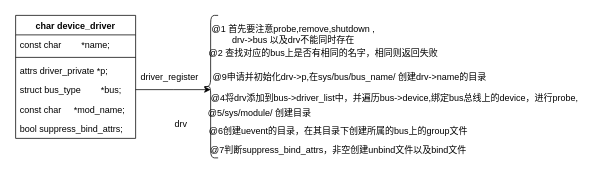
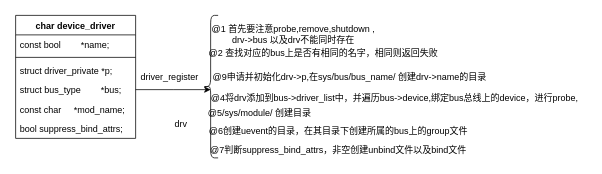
  <mxCell id="0" />
  <mxCell id="1" parent="0" />
  <mxCell id="2" value="char device_driver" style="swimlane;fontStyle=1;align=center;verticalAlign=top;childLayout=stackLayout;horizontal=1;startSize=26;horizontalStack=0;resizeParent=1;resizeParentMax=0;resizeLast=0;collapsible=1;marginBottom=0;" vertex="1" parent="1"><mxGeometry x="20" y="20" width="160" height="164" as="geometry" /></mxCell>
- <mxCell id="3" value="const char        *name;" style="text;strokeColor=none;fillColor=none;align=left;verticalAlign=top;spacingLeft=4;spacingRight=4;overflow=hidden;rotatable=0;points=[[0,0.5],[1,0.5]];portConstraint=eastwest;" vertex="1" parent="2"><mxGeometry y="26" width="160" height="26" as="geometry" /></mxCell>
+ <mxCell id="3" value="const bool        *name;" style="text;strokeColor=none;fillColor=none;align=left;verticalAlign=top;spacingLeft=4;spacingRight=4;overflow=hidden;rotatable=0;points=[[0,0.5],[1,0.5]];portConstraint=eastwest;" vertex="1" parent="2"><mxGeometry y="26" width="160" height="26" as="geometry" /></mxCell>
  <mxCell id="4" value="" style="line;strokeWidth=1;fillColor=none;align=left;verticalAlign=middle;spacingTop=-1;spacingLeft=3;spacingRight=3;rotatable=0;labelPosition=right;points=[];portConstraint=eastwest;" vertex="1" parent="2"><mxGeometry y="52" width="160" height="8" as="geometry" /></mxCell>
- <mxCell id="5" value="attrs driver_private *p;" style="text;strokeColor=none;fillColor=none;align=left;verticalAlign=top;spacingLeft=4;spacingRight=4;overflow=hidden;rotatable=0;points=[[0,0.5],[1,0.5]];portConstraint=eastwest;" vertex="1" parent="2"><mxGeometry y="60" width="160" height="26" as="geometry" /></mxCell>
+ <mxCell id="5" value="struct driver_private *p;" style="text;strokeColor=none;fillColor=none;align=left;verticalAlign=top;spacingLeft=4;spacingRight=4;overflow=hidden;rotatable=0;points=[[0,0.5],[1,0.5]];portConstraint=eastwest;" vertex="1" parent="2"><mxGeometry y="60" width="160" height="26" as="geometry" /></mxCell>
  <mxCell id="6" value="struct bus_type        *bus;" style="text;strokeColor=none;fillColor=none;align=left;verticalAlign=top;spacingLeft=4;spacingRight=4;overflow=hidden;rotatable=0;points=[[0,0.5],[1,0.5]];portConstraint=eastwest;" vertex="1" parent="2"><mxGeometry y="86" width="160" height="26" as="geometry" /></mxCell>
  <mxCell id="7" value="const char     *mod_name;" style="text;strokeColor=none;fillColor=none;align=left;verticalAlign=top;spacingLeft=4;spacingRight=4;overflow=hidden;rotatable=0;points=[[0,0.5],[1,0.5]];portConstraint=eastwest;" vertex="1" parent="2"><mxGeometry y="112" width="160" height="26" as="geometry" /></mxCell>
  <mxCell id="8" value="bool suppress_bind_attrs;" style="text;strokeColor=none;fillColor=none;align=left;verticalAlign=top;spacingLeft=4;spacingRight=4;overflow=hidden;rotatable=0;points=[[0,0.5],[1,0.5]];portConstraint=eastwest;" vertex="1" parent="2"><mxGeometry y="138" width="160" height="26" as="geometry" /></mxCell>
  <mxCell id="9" value="driver_register" style="text;html=1;align=center;verticalAlign=middle;resizable=0;points=[];autosize=1;" vertex="1" parent="1"><mxGeometry x="180" y="92" width="90" height="20" as="geometry" /></mxCell>
  <mxCell id="10" style="edgeStyle=orthogonalEdgeStyle;rounded=0;orthogonalLoop=1;jettySize=auto;html=1;" edge="1" parent="1" source="6"><mxGeometry relative="1" as="geometry"><mxPoint x="280" y="119" as="targetPoint" /></mxGeometry></mxCell>
  <mxCell id="11" value="" style="shape=curlyBracket;whiteSpace=wrap;html=1;rounded=1;" vertex="1" parent="1"><mxGeometry x="270" y="20" width="20" height="190" as="geometry" /></mxCell>
  <mxCell id="12" value="&lt;div&gt;@1 首先要注意probe,remove,shutdown ,&lt;/div&gt;&lt;div&gt;drv-&amp;gt;bus 以及drv不能同时存在&lt;br&gt;&lt;/div&gt;" style="text;html=1;align=center;verticalAlign=middle;resizable=0;points=[];autosize=1;" vertex="1" parent="1"><mxGeometry x="270" y="30" width="240" height="30" as="geometry" /></mxCell>
  <mxCell id="13" value="@2 查找对应的bus上是否有相同的名字，相同则返回失败" style="text;html=1;align=center;verticalAlign=middle;resizable=0;points=[];autosize=1;" vertex="1" parent="1"><mxGeometry x="270" y="60" width="320" height="20" as="geometry" /></mxCell>
  <mxCell id="14" value="drv" style="text;html=1;align=center;verticalAlign=middle;resizable=0;points=[];autosize=1;" vertex="1" parent="1"><mxGeometry x="225" y="155" width="30" height="20" as="geometry" /></mxCell>
  <mxCell id="15" value="@9申请并初始化drv-&amp;gt;p,在sys/bus/bus_name/ 创建drv-&amp;gt;name的目录" style="text;html=1;align=center;verticalAlign=middle;resizable=0;points=[];autosize=1;" vertex="1" parent="1"><mxGeometry x="270" y="92" width="390" height="20" as="geometry" /></mxCell>
  <mxCell id="16" value="@4将drv添加到bus-&amp;gt;driver_list中，并遍历bus-&amp;gt;device,绑定bus总线上的device，进行probe," style="text;html=1;align=center;verticalAlign=middle;resizable=0;points=[];autosize=1;" vertex="1" parent="1"><mxGeometry x="270" y="120" width="510" height="20" as="geometry" /></mxCell>
  <mxCell id="17" value="@5/sys/module/ 创建目录" style="text;html=1;align=center;verticalAlign=middle;resizable=0;points=[];autosize=1;" vertex="1" parent="1"><mxGeometry x="270" y="140" width="150" height="20" as="geometry" /></mxCell>
  <mxCell id="18" value="@6创建uevent的目录，在其目录下创建所属的bus上的group文件" style="text;html=1;align=center;verticalAlign=middle;resizable=0;points=[];autosize=1;" vertex="1" parent="1"><mxGeometry x="270" y="164" width="360" height="20" as="geometry" /></mxCell>
  <mxCell id="19" value="@7判断suppress_bind_attrs，非空创建unbind文件以及bind文件" style="text;html=1;align=center;verticalAlign=middle;resizable=0;points=[];autosize=1;" vertex="1" parent="1"><mxGeometry x="270" y="190" width="360" height="20" as="geometry" /></mxCell>
